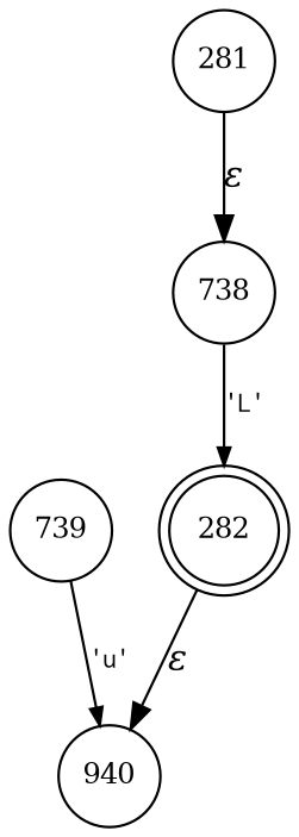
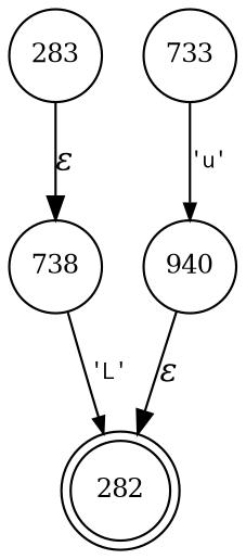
  digraph {
    rankdir=TB
    node [fixedsize=true fontsize=11 shape=circle peripheries=1]
    edge [fontname=Courier]
    n1 [label=282 shape=doublecircle width=.6 peripheries=""]
    n2 [label=738 width=.55]
-   n3 [label=739 width=.55]
+   n3 [label=733 width=.55]
    n4 [label=940 width=.55]
-   n5 [label=281 width=.55]
+   n5 [label=283 width=.55]
    n2 -> n1 [arrowhead=normal arrowsize=.7 fontsize=11 label="'L'"]
    n3 -> n4 [arrowhead=normal arrowsize=.7 fontsize=11 label="'u'"]
-   n1 -> n4 [fontname="Times-Italic" label="&epsilon;"]
+   n4 -> n1 [fontname="Times-Italic" label="&epsilon;"]
    n5 -> n2 [fontname="Times-Italic" label="&epsilon;"]
  }
